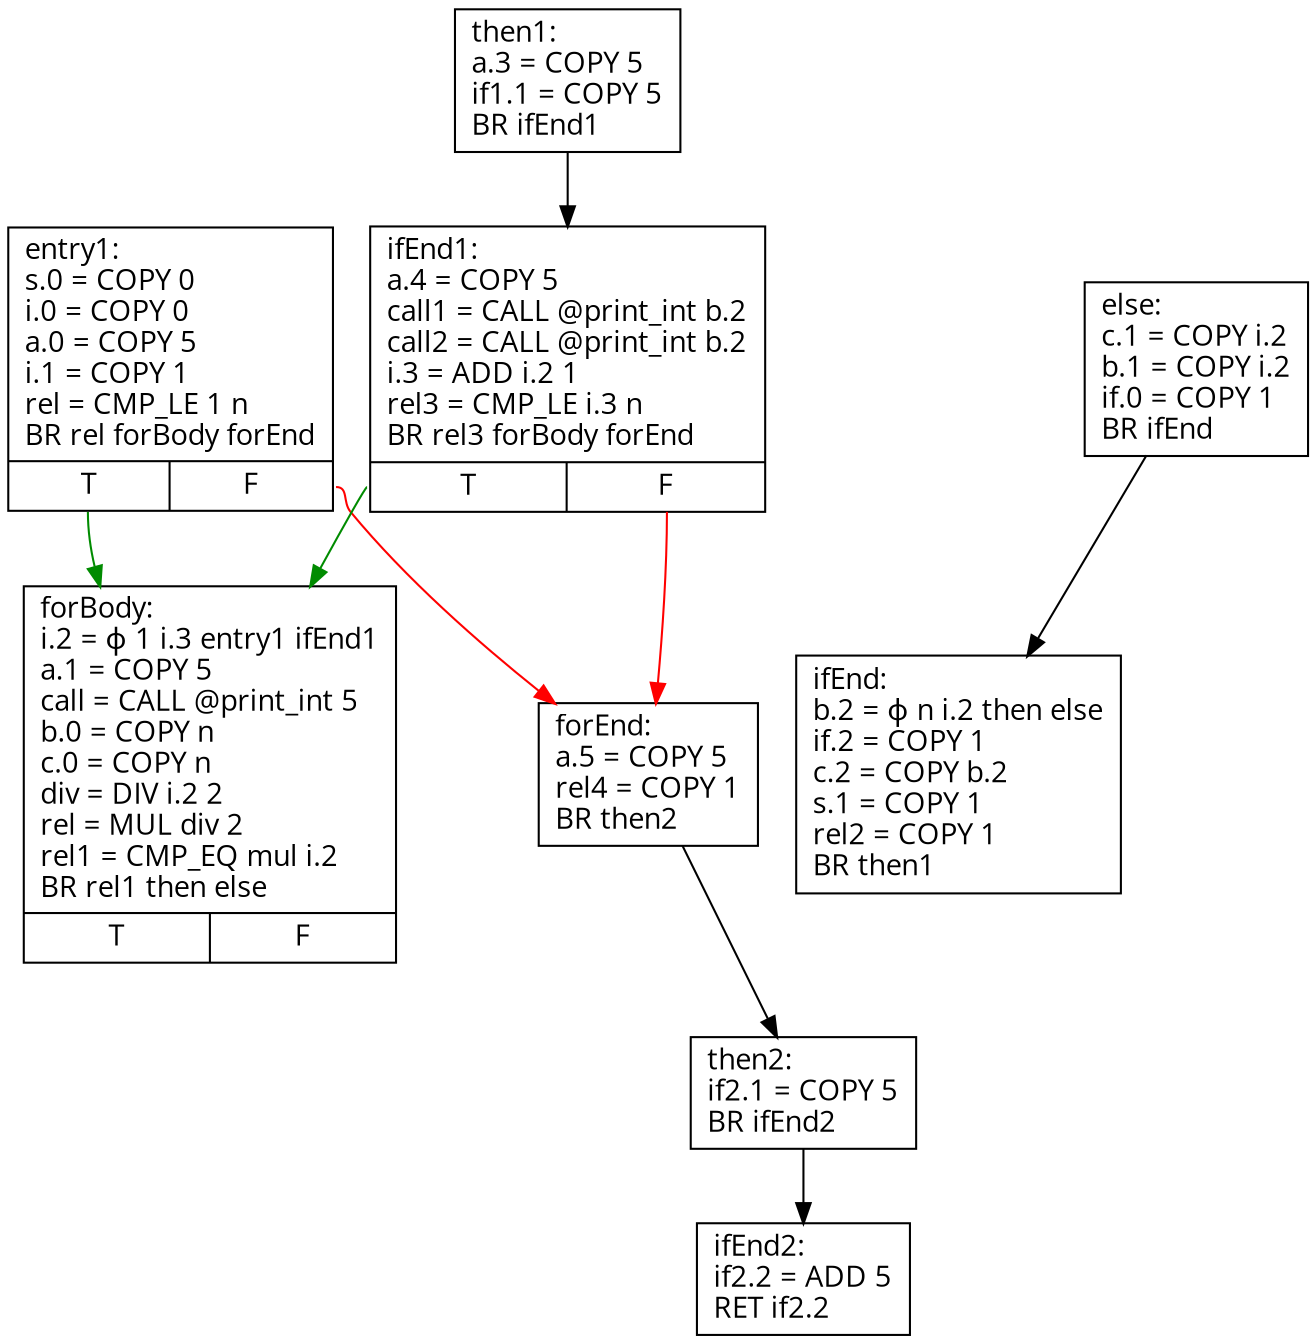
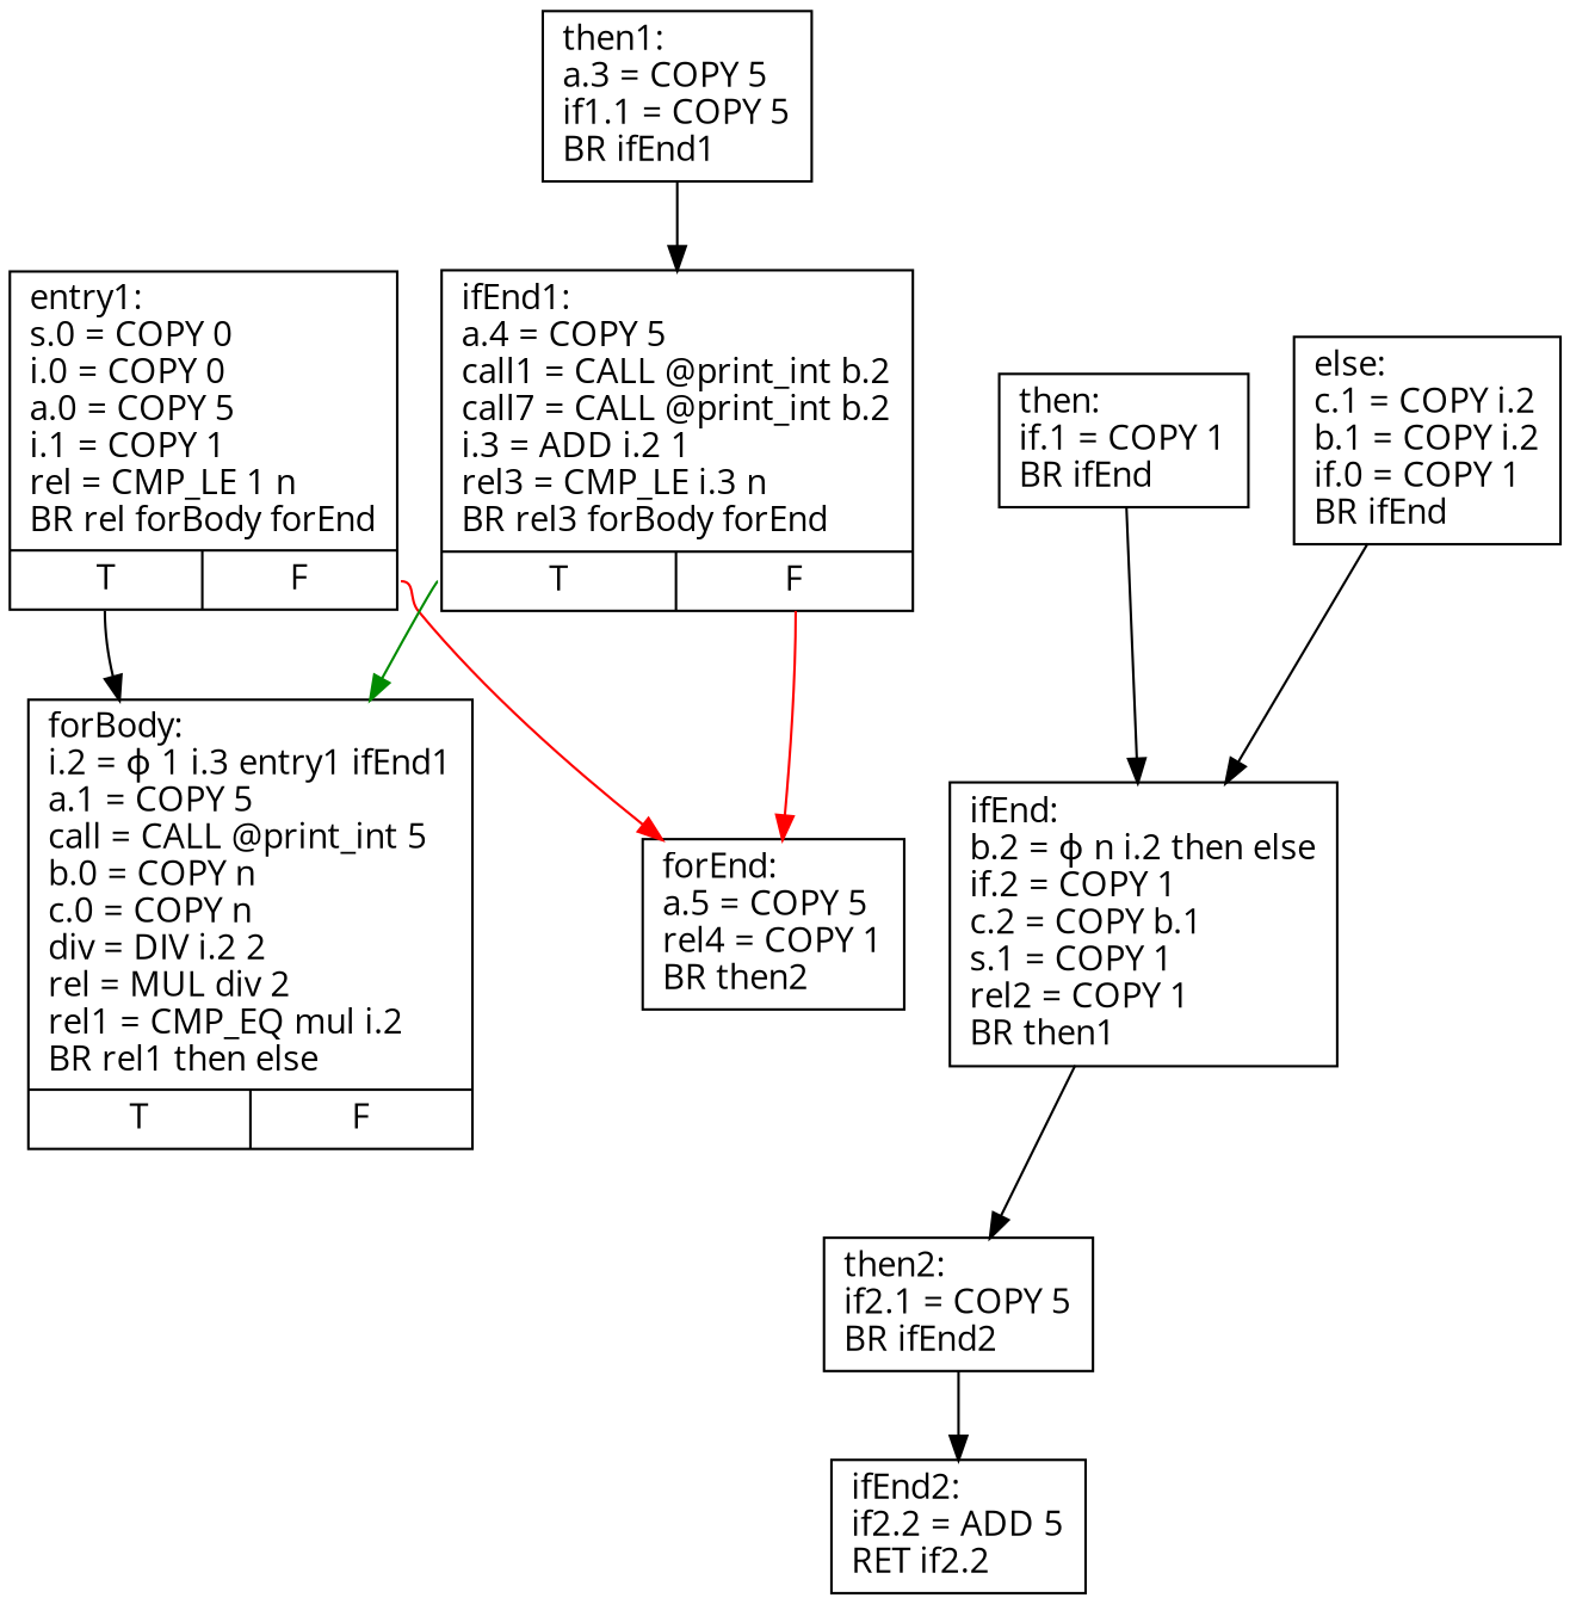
  digraph {
    fontname="Open Sans"
    node [fontname="Open Sans" shape=record]
    edge [fontname="Open Sans"]
    n1 [label="{entry1:\ls.0 = COPY 0\li.0 = COPY 0\la.0 = COPY 5\li.1 = COPY 1\lrel = CMP_LE 1 n\lBR rel forBody forEnd\l|{<t> T|<f> F}}"]
    n2 [label="{forBody:\li.2 = ϕ 1 i.3 entry1 ifEnd1\la.1 = COPY 5\lcall = CALL @print_int 5\lb.0 = COPY n\lc.0 = COPY n\ldiv = DIV i.2 2\lrel = MUL div 2\lrel1 = CMP_EQ mul i.2\lBR rel1 then else\l|{<t> T|<f> F}}"]
    n3 [label="{forEnd:\la.5 = COPY 5\lrel4 = COPY 1\lBR then2\l}"]
    n4 [label="{then2:\lif2.1 = COPY 5\lBR ifEnd2\l}"]
-   n6 [label="{ifEnd:\lb.2 = ϕ n i.2 then else\lif.2 = COPY 1\lc.2 = COPY b.2\ls.1 = COPY 1\lrel2 = COPY 1\lBR then1\l}"]
+   n5 [label="{then:\lif.1 = COPY 1\lBR ifEnd\l}"]
+   n6 [label="{ifEnd:\lb.2 = ϕ n i.2 then else\lif.2 = COPY 1\lc.2 = COPY b.1\ls.1 = COPY 1\lrel2 = COPY 1\lBR then1\l}"]
    n7 [label="{else:\lc.1 = COPY i.2\lb.1 = COPY i.2\lif.0 = COPY 1\lBR ifEnd\l}"]
    n8 [label="{then1:\la.3 = COPY 5\lif1.1 = COPY 5\lBR ifEnd1\l}"]
-   n9 [label="{ifEnd1:\la.4 = COPY 5\lcall1 = CALL @print_int b.2\lcall2 = CALL @print_int b.2\li.3 = ADD i.2 1\lrel3 = CMP_LE i.3 n\lBR rel3 forBody forEnd\l|{<t> T|<f> F}}"]
+   n9 [label="{ifEnd1:\la.4 = COPY 5\lcall1 = CALL @print_int b.2\lcall7 = CALL @print_int b.2\li.3 = ADD i.2 1\lrel3 = CMP_LE i.3 n\lBR rel3 forBody forEnd\l|{<t> T|<f> F}}"]
    n10 [label="{ifEnd2:\lif2.2 = ADD 5\lRET if2.2\l}"]
-   n1 -> n2 [color=green4 tailport=t]
+   n1 -> n2 [color=black tailport=t]
    n1 -> n3 [color=red tailport=f]
-   n3 -> n4
+   n6 -> n4
    n4 -> n10
+   n5 -> n6
    n7 -> n6
    n8 -> n9
    n9 -> n2 [color=green4 tailport=t]
    n9 -> n3 [color=red tailport=f]
  }
